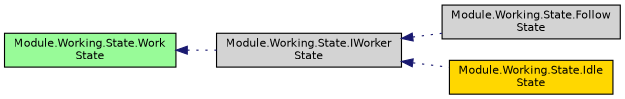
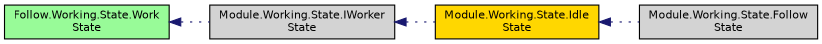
  digraph {
    rankdir=LR
    node [color=black fillcolor=lightgrey fontname=Helvetica fontsize=10 shape=record style=filled]
    edge [color=midnightblue dir=back fontname=Helvetica fontsize=10 labelfontname=Helvetica labelfontsize=10 style=dotted]
    n1 [fontcolor=black height=0.2 label="Module.Working.State.IWorker\lState" width=0.4]
    n2 [height=0.2 label="Module.Working.State.Follow\lState" width=0.4]
    n3 [fillcolor=gold height=0.2 label="Module.Working.State.Idle\lState" width=0.4]
-   n4 [fillcolor=palegreen height=0.2 label="Module.Working.State.Work\lState" width=0.4]
-   n1 -> n2
+   n4 [fillcolor=palegreen height=0.2 label="Follow.Working.State.Work\lState" width=0.4]
+   n3 -> n2
    n1 -> n3
    n4 -> n1
  }
